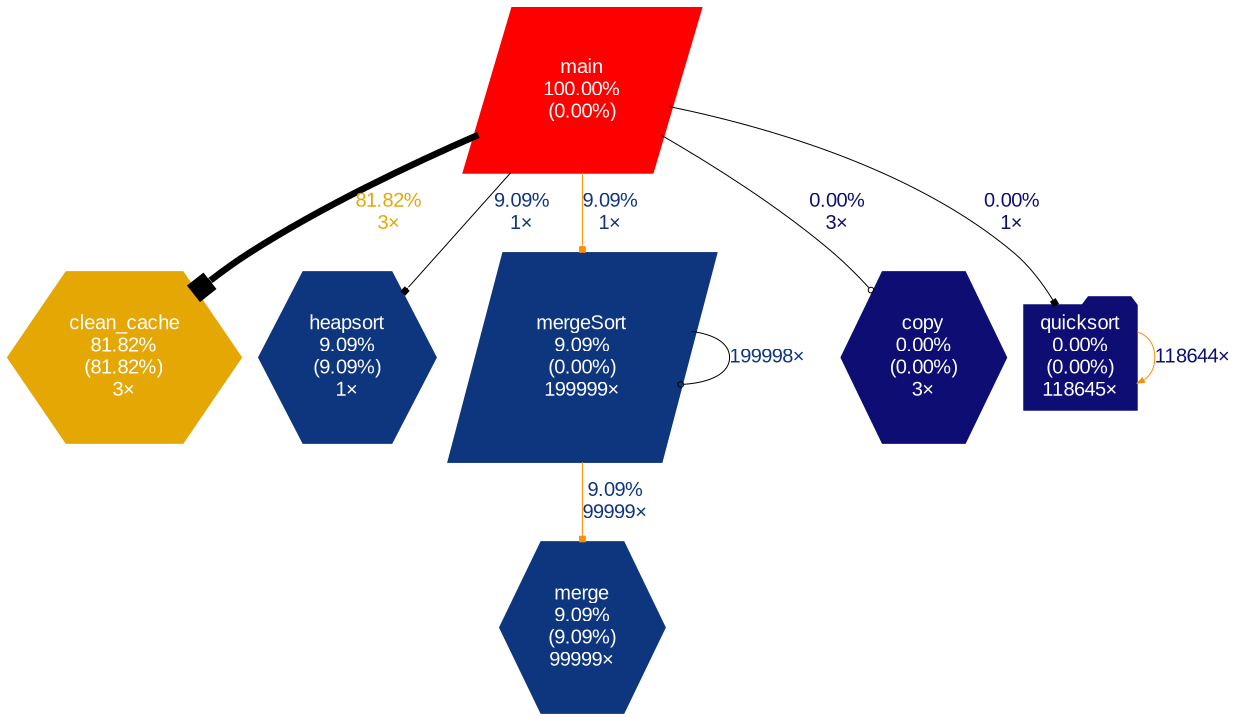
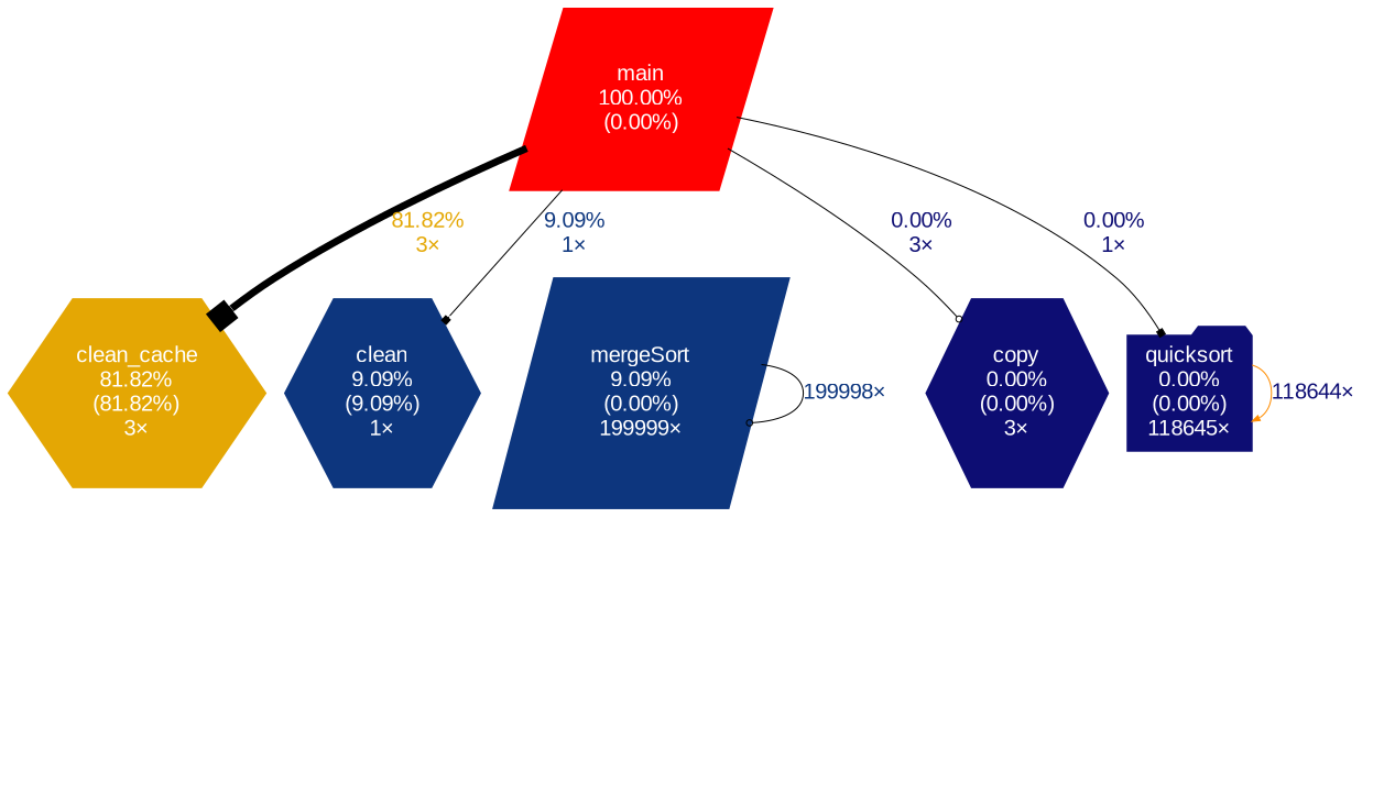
  digraph {
    fontname=Arial
    nodesep=0.125
    ranksep=0.25
    node [color="#0d367e" fontcolor="#ffffff" fontname=Arial fontsize=10.00 shape=hexagon style=filled]
    edge [arrowhead=box arrowsize=0.35 color=black fontcolor="#0d367e" fontname=Arial fontsize=10.00 labeldistance=0.50 penwidth=0.50]
    n1 [color="#ff0000" height=0 label="main\n100.00%\n(0.00%)" shape=parallelogram width=0]
    n2 [color="#e4a704" height=0 label="clean_cache\n81.82%\n(81.82%)\n3×" width=0]
-   n3 [height=0 label="heapsort\n9.09%\n(9.09%)\n1×" width=0]
+   n3 [height=0 label="clean\n9.09%\n(9.09%)\n1×" width=0]
    n4 [height=0 label="mergeSort\n9.09%\n(0.00%)\n199999×" shape=parallelogram width=0]
    n5 [color="#0d0d73" height=0 label="copy\n0.00%\n(0.00%)\n3×" width=0]
    n6 [color="#0d0d73" height=0 label="quicksort\n0.00%\n(0.00%)\n118645×" shape=folder width=0]
-   n7 [height=0 label="merge\n9.09%\n(9.09%)\n99999×" width=0]
    n1 -> n2 [arrowsize=0.90 fontcolor="#e4a704" label="81.82%\n3×" labeldistance=3.27 penwidth=3.27]
    n1 -> n3 [label="9.09%\n1×"]
-   n1 -> n4 [color=darkorange label="9.09%\n1×"]
    n1 -> n5 [arrowhead=odot fontcolor="#0d0d73" label="0.00%\n3×"]
    n1 -> n6 [fontcolor="#0d0d73" label="0.00%\n1×"]
    n4 -> n4 [arrowhead=odot label="199998×"]
-   n4 -> n7 [color=darkorange label="9.09%\n99999×"]
    n6 -> n6 [arrowhead=normal color=darkorange fontcolor="#0d0d73" label="118644×"]
  }
